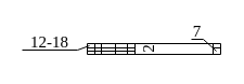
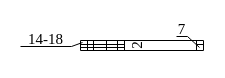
  <mxCell id="0" />
  <mxCell id="1" parent="0" />
  <mxCell id="2" value="" style="rounded=0;whiteSpace=wrap;html=1;fontSize=15;noLabel=1;fontColor=none;strokeColor=none;" vertex="1" parent="1"><mxGeometry x="176" y="23" width="12" height="14" as="geometry" /></mxCell>
  <mxCell id="3" value="" style="endArrow=none;html=1;fontSize=15;" parent="1" edge="1"><mxGeometry width="50" height="50" relative="1" as="geometry"><mxPoint x="80" y="50" as="sourcePoint" /><mxPoint x="80" y="40" as="targetPoint" /></mxGeometry></mxCell>
  <mxCell id="4" value="" style="endArrow=none;html=1;fontSize=15;" parent="1" edge="1"><mxGeometry width="50" height="50" relative="1" as="geometry"><mxPoint x="80" y="50" as="sourcePoint" /><mxPoint x="203" y="50" as="targetPoint" /></mxGeometry></mxCell>
  <mxCell id="5" value="" style="endArrow=none;html=1;fontSize=15;" parent="1" edge="1"><mxGeometry width="50" height="50" relative="1" as="geometry"><mxPoint x="203" y="50" as="sourcePoint" /><mxPoint x="203" y="40" as="targetPoint" /></mxGeometry></mxCell>
  <mxCell id="6" value="&lt;font face=&quot;Verdana&quot; style=&quot;font-size: 15px&quot;&gt;7&lt;/font&gt;" style="text;html=1;strokeColor=none;fillColor=none;align=center;verticalAlign=middle;whiteSpace=wrap;rounded=0;fontSize=15;" parent="1" vertex="1"><mxGeometry x="176" y="20" width="11" height="16" as="geometry" /></mxCell>
  <mxCell id="7" value="" style="endArrow=none;html=1;fontSize=15;" parent="1" edge="1"><mxGeometry width="50" height="50" relative="1" as="geometry"><mxPoint x="87" y="50" as="sourcePoint" /><mxPoint x="87" y="40" as="targetPoint" /></mxGeometry></mxCell>
  <mxCell id="8" value="" style="endArrow=none;html=1;fontSize=15;" parent="1" edge="1"><mxGeometry width="50" height="50" relative="1" as="geometry"><mxPoint x="93" y="49.67" as="sourcePoint" /><mxPoint x="93" y="40" as="targetPoint" /></mxGeometry></mxCell>
  <mxCell id="9" value="" style="endArrow=none;html=1;fontSize=15;" parent="1" edge="1"><mxGeometry width="50" height="50" relative="1" as="geometry"><mxPoint x="106" y="49.67" as="sourcePoint" /><mxPoint x="106" y="40" as="targetPoint" /></mxGeometry></mxCell>
  <mxCell id="10" value="" style="endArrow=none;html=1;fontSize=15;" parent="1" edge="1"><mxGeometry width="50" height="50" relative="1" as="geometry"><mxPoint x="117" y="49.67" as="sourcePoint" /><mxPoint x="117" y="40" as="targetPoint" /></mxGeometry></mxCell>
  <mxCell id="11" value="" style="endArrow=none;html=1;fontSize=15;" parent="1" edge="1"><mxGeometry width="50" height="50" relative="1" as="geometry"><mxPoint x="124" y="49.67" as="sourcePoint" /><mxPoint x="124" y="40" as="targetPoint" /></mxGeometry></mxCell>
  <mxCell id="12" value="" style="endArrow=none;html=1;fontSize=15;" parent="1" edge="1"><mxGeometry width="50" height="50" relative="1" as="geometry"><mxPoint x="196" y="44" as="sourcePoint" /><mxPoint x="203" y="44" as="targetPoint" /></mxGeometry></mxCell>
  <mxCell id="13" value="" style="endArrow=none;html=1;fontSize=15;" parent="1" edge="1"><mxGeometry width="50" height="50" relative="1" as="geometry"><mxPoint x="80" y="40" as="sourcePoint" /><mxPoint x="203" y="40" as="targetPoint" /></mxGeometry></mxCell>
  <mxCell id="14" value="" style="endArrow=none;html=1;fontSize=15;" parent="1" edge="1"><mxGeometry width="50" height="50" relative="1" as="geometry"><mxPoint x="196" y="49.67" as="sourcePoint" /><mxPoint x="196" y="40" as="targetPoint" /></mxGeometry></mxCell>
  <mxCell id="15" value="" style="endArrow=none;html=1;fontSize=15;" parent="1" edge="1"><mxGeometry width="50" height="50" relative="1" as="geometry"><mxPoint x="80" y="44" as="sourcePoint" /><mxPoint x="124" y="44" as="targetPoint" /></mxGeometry></mxCell>
  <mxCell id="16" value="" style="endArrow=none;html=1;fontSize=15;" parent="1" edge="1"><mxGeometry width="50" height="50" relative="1" as="geometry"><mxPoint x="80" y="47" as="sourcePoint" /><mxPoint x="124" y="47" as="targetPoint" /></mxGeometry></mxCell>
  <mxCell id="17" value="&lt;font face=&quot;Verdana&quot; style=&quot;font-size: 15px;&quot;&gt;2&lt;/font&gt;" style="text;html=1;strokeColor=none;fillColor=none;align=center;verticalAlign=middle;whiteSpace=wrap;rounded=0;fontSize=15;rotation=-90;" parent="1" vertex="1"><mxGeometry x="132" y="34" width="8.38" height="21.5" as="geometry" /></mxCell>
  <mxCell id="18" value="" style="endArrow=none;html=1;fontSize=15;entryX=0;entryY=1;entryDx=0;entryDy=0;exitX=1;exitY=1;exitDx=0;exitDy=0;" parent="1" source="6" target="6" edge="1"><mxGeometry width="50" height="50" relative="1" as="geometry"><mxPoint x="66" y="56" as="sourcePoint" /><mxPoint x="116" y="6" as="targetPoint" /></mxGeometry></mxCell>
- <mxCell id="19" value="&lt;font face=&quot;Verdana&quot; style=&quot;font-size: 15px&quot;&gt;12-18&lt;/font&gt;" style="text;html=1;strokeColor=none;fillColor=none;align=center;verticalAlign=middle;whiteSpace=wrap;rounded=0;fontSize=15;" parent="1" vertex="1"><mxGeometry x="20" y="30" width="51" height="16" as="geometry" /></mxCell>
+ <mxCell id="19" value="&lt;font face=&quot;Verdana&quot; style=&quot;font-size: 15px&quot;&gt;14-18&lt;/font&gt;" style="text;html=1;strokeColor=none;fillColor=none;align=center;verticalAlign=middle;whiteSpace=wrap;rounded=0;fontSize=15;" parent="1" vertex="1"><mxGeometry x="20" y="30" width="51" height="16" as="geometry" /></mxCell>
  <mxCell id="20" value="" style="endArrow=none;html=1;fontSize=15;entryX=0;entryY=1;entryDx=0;entryDy=0;exitX=1;exitY=1;exitDx=0;exitDy=0;" parent="1" source="19" target="19" edge="1"><mxGeometry width="50" height="50" relative="1" as="geometry"><mxPoint x="-30" y="57" as="sourcePoint" /><mxPoint x="20" y="7" as="targetPoint" /></mxGeometry></mxCell>
  <mxCell id="21" value="" style="endArrow=none;html=1;fontSize=15;entryX=1;entryY=1;entryDx=0;entryDy=0;" parent="1" target="19" edge="1"><mxGeometry width="50" height="50" relative="1" as="geometry"><mxPoint x="82" y="42" as="sourcePoint" /><mxPoint x="60" y="43" as="targetPoint" /></mxGeometry></mxCell>
  <mxCell id="22" value="" style="endArrow=none;html=1;fontSize=15;entryX=1;entryY=1;entryDx=0;entryDy=0;" parent="1" target="6" edge="1"><mxGeometry width="50" height="50" relative="1" as="geometry"><mxPoint x="199" y="47" as="sourcePoint" /><mxPoint x="191" y="-16.19" as="targetPoint" /></mxGeometry></mxCell>
